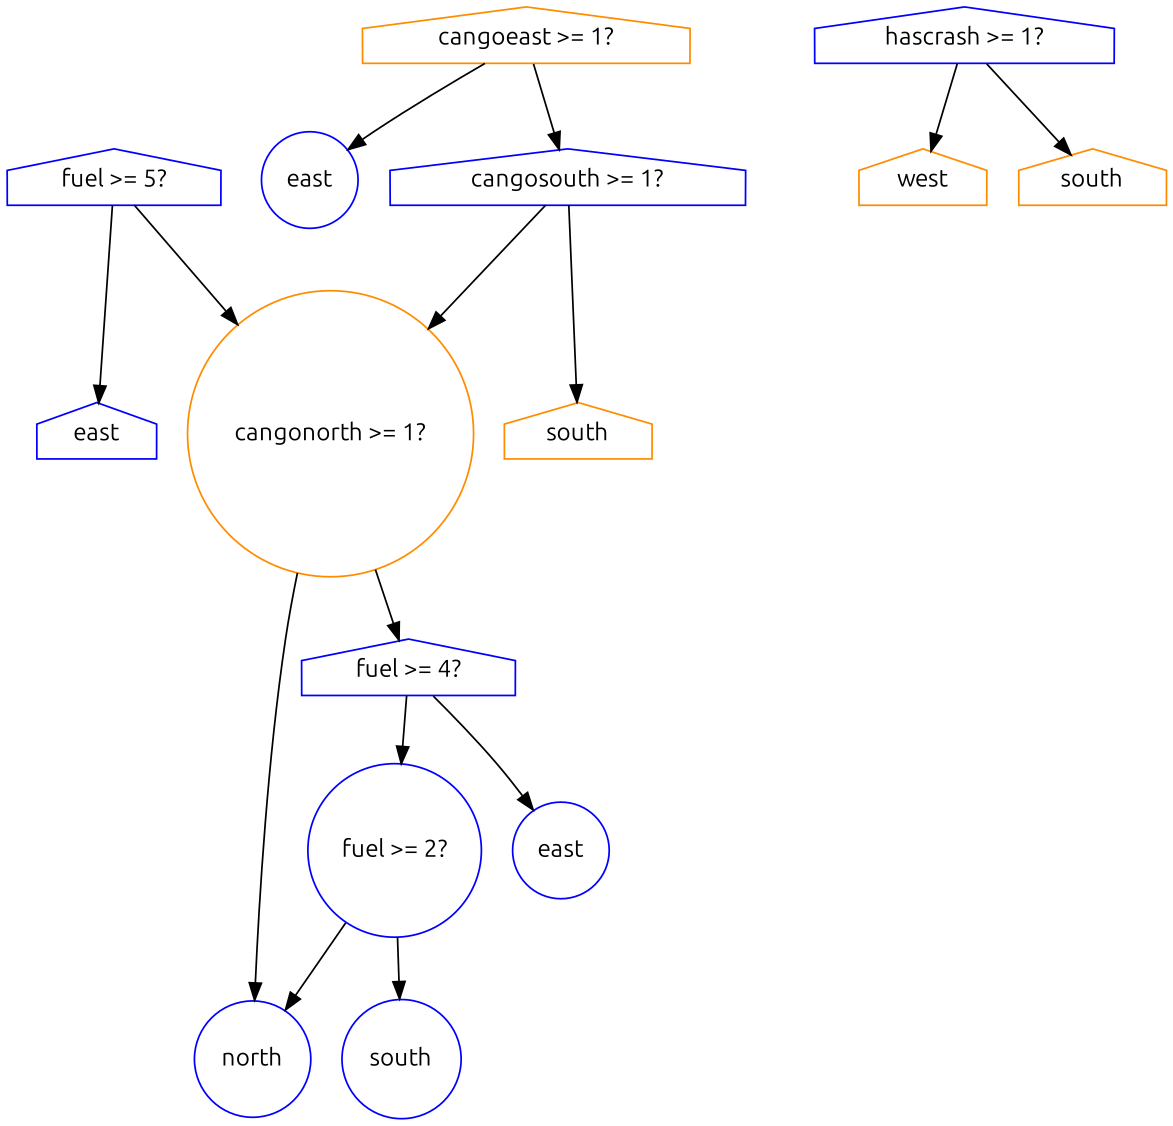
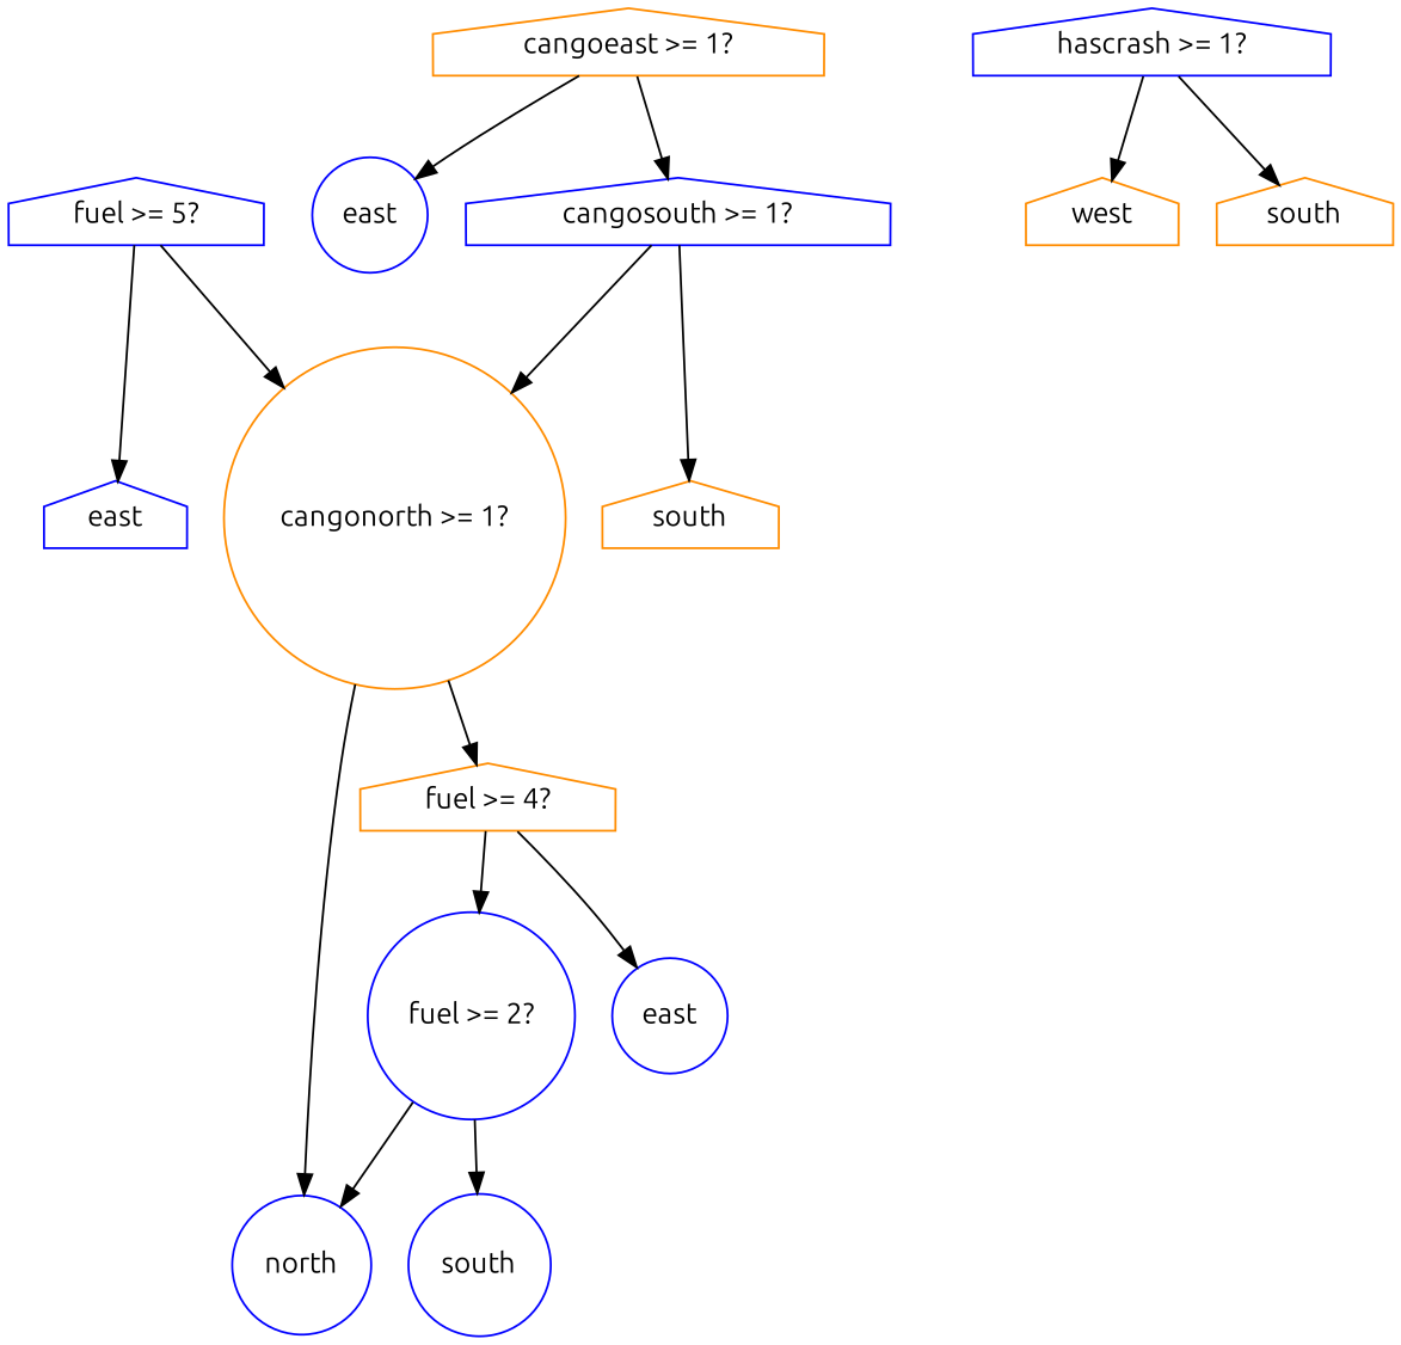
  digraph {
    fontname=Ubuntu
    node [color=blue fontname=Ubuntu shape=house]
    edge [fontname=Ubuntu]
    n1 [label="fuel >= 5?"]
    n2 [label=east]
    n3 [color=darkorange label="cangonorth >= 1?" shape=circle]
    n4 [color=darkorange label="cangoeast >= 1?"]
    n5 [label=east shape=circle]
    n6 [label="cangosouth >= 1?"]
    n7 [color=darkorange label=south]
    n8 [label=north shape=circle]
-   n9 [label="fuel >= 4?"]
+   n9 [color=darkorange label="fuel >= 4?"]
    n10 [label="fuel >= 2?" shape=circle]
    n11 [label=east shape=circle]
    n12 [label=south shape=circle]
    n13 [label="hascrash >= 1?"]
    n14 [color=darkorange label=west]
    n15 [color=darkorange label=south]
    n1 -> n2
    n1 -> n3
    n3 -> n8
    n3 -> n9
    n4 -> n5
    n4 -> n6
    n6 -> n3
    n6 -> n7
    n9 -> n10
    n9 -> n11
    n10 -> n8
    n10 -> n12
    n13 -> n14
    n13 -> n15
  }
